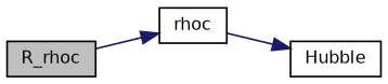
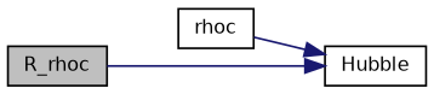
  digraph {
    rankdir=LR
    node [color=black fillcolor=white fontname=Helvetica fontsize=10 shape=record style=filled]
    edge [color=midnightblue fontname=Helvetica fontsize=10 labelfontname=Helvetica labelfontsize=10 style=solid]
    n1 [fillcolor=grey75 fontcolor=black height=0.2 label=R_rhoc width=0.4]
    n2 [height=0.2 label=rhoc width=0.4]
    n3 [height=0.2 label=Hubble width=0.4]
-   n1 -> n2
+   n1 -> n3
    n2 -> n3
  }
